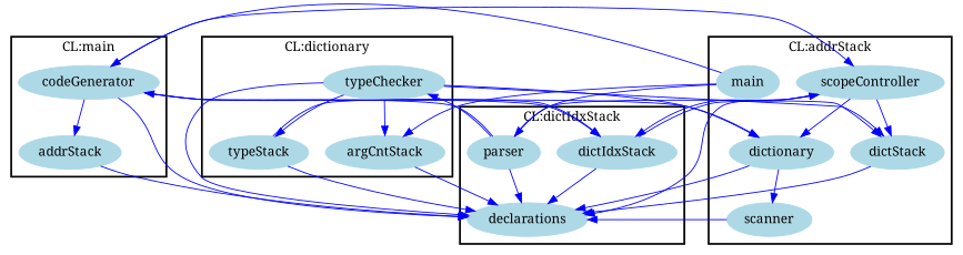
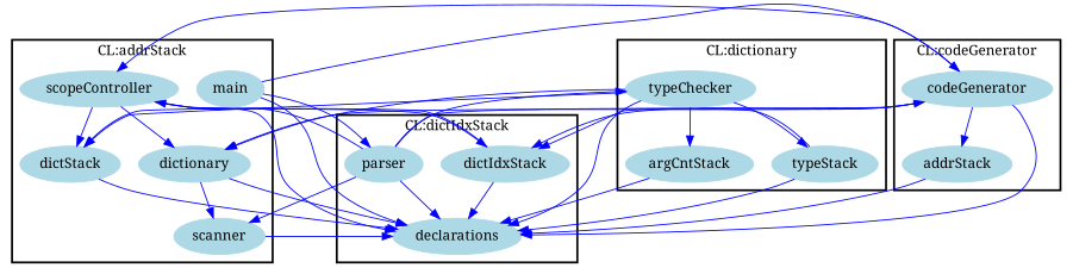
  digraph {
    fontname="Noto Serif"
    node [color=lightblue fontcolor=black fontname="Noto Serif" shape=ellipse style=filled]
    edge [color=blue font=6 fontname="Noto Serif"]
    n1 [label=codeGenerator]
    n2 [label=addrStack]
    n3 [label=dictIdxStack]
    n4 [label=declarations]
    n5 [label=parser]
    n6 [label=main]
    n7 [label=scanner]
    n8 [label=dictStack]
    n9 [label=scopeController]
    n10 [label=dictionary]
    n11 [label=typeChecker]
    n12 [label=argCntStack]
    n13 [label=typeStack]
    subgraph cluster_1 {
      color=black
-     label="CL:main"
+     label="CL:codeGenerator"
      style=bold
      n1
      n2
    }
    subgraph cluster_2 {
      color=black
      label="CL:dictIdxStack"
      style=bold
      n3
      n4
      n5
    }
    subgraph cluster_3 {
      color=black
      label="CL:addrStack"
      style=bold
      n6
      n7
      n8
      n9
      n10
    }
    subgraph cluster_4 {
      color=black
      label="CL:dictionary"
      style=bold
      n11
      n12
      n13
    }
    n1 -> n2
    n1 -> n3
    n1 -> n4
    n1 -> n9
    n1 -> n10
    n2 -> n4
    n3 -> n4
    n3 -> n8
    n5 -> n1
    n5 -> n4
+   n5 -> n7
    n5 -> n9
    n5 -> n11
    n6 -> n1
-   n6 -> n12
+   n6 -> n4
    n6 -> n5
    n7 -> n4
    n8 -> n4
    n9 -> n3
    n9 -> n4
    n9 -> n8
    n9 -> n10
    n10 -> n4
    n10 -> n7
    n11 -> n4
    n11 -> n8
    n11 -> n10
    n11 -> n12
    n11 -> n13
    n12 -> n4
    n13 -> n3
    n13 -> n4
  }
